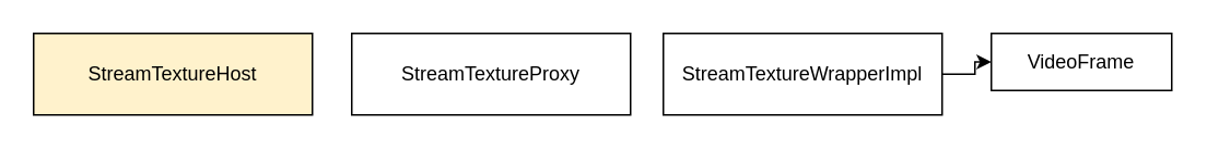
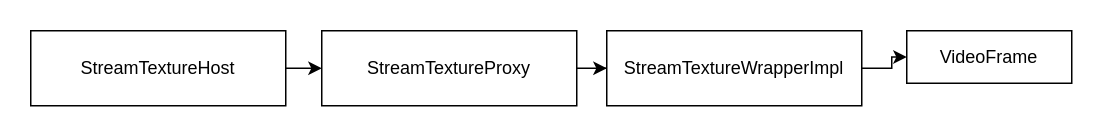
  <mxCell id="0" />
  <mxCell id="1" parent="0" />
  <mxCell id="2" value="VideoFrame" style="rounded=0;whiteSpace=wrap;html=1;" vertex="1" parent="1"><mxGeometry x="604" y="20" width="110" height="35" as="geometry" /></mxCell>
  <mxCell id="3" value="" style="edgeStyle=orthogonalEdgeStyle;rounded=0;orthogonalLoop=1;jettySize=auto;html=1;" edge="1" parent="1" source="4" target="2"><mxGeometry relative="1" as="geometry" /></mxCell>
  <mxCell id="4" value="StreamTextureWrapperImpl" style="rounded=0;whiteSpace=wrap;html=1;" vertex="1" parent="1"><mxGeometry x="404" y="20" width="170" height="50" as="geometry" /></mxCell>
- <mxCell id="6" value="StreamTextureHost" style="rounded=0;whiteSpace=wrap;html=1;fillColor=#fff2cc;" vertex="1" parent="1"><mxGeometry x="20" y="20" width="170" height="50" as="geometry" /></mxCell>
+ <mxCell id="5" value="" style="edgeStyle=orthogonalEdgeStyle;rounded=0;orthogonalLoop=1;jettySize=auto;html=1;" edge="1" parent="1" source="6" target="8"><mxGeometry relative="1" as="geometry" /></mxCell>
+ <mxCell id="6" value="StreamTextureHost" style="rounded=0;whiteSpace=wrap;html=1;" vertex="1" parent="1"><mxGeometry x="20" y="20" width="170" height="50" as="geometry" /></mxCell>
+ <mxCell id="7" value="" style="edgeStyle=orthogonalEdgeStyle;rounded=0;orthogonalLoop=1;jettySize=auto;html=1;" edge="1" parent="1" source="8" target="4"><mxGeometry relative="1" as="geometry" /></mxCell>
  <mxCell id="8" value="StreamTextureProxy" style="rounded=0;whiteSpace=wrap;html=1;" vertex="1" parent="1"><mxGeometry x="214" y="20" width="170" height="50" as="geometry" /></mxCell>
